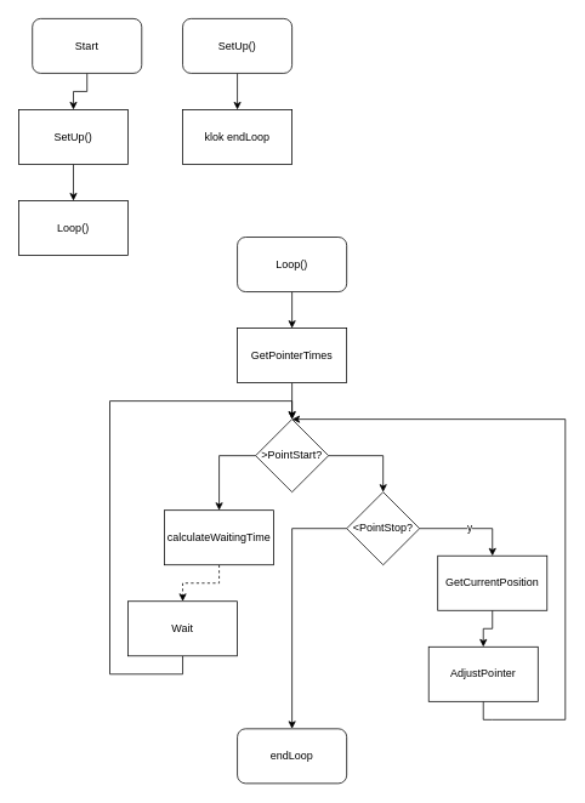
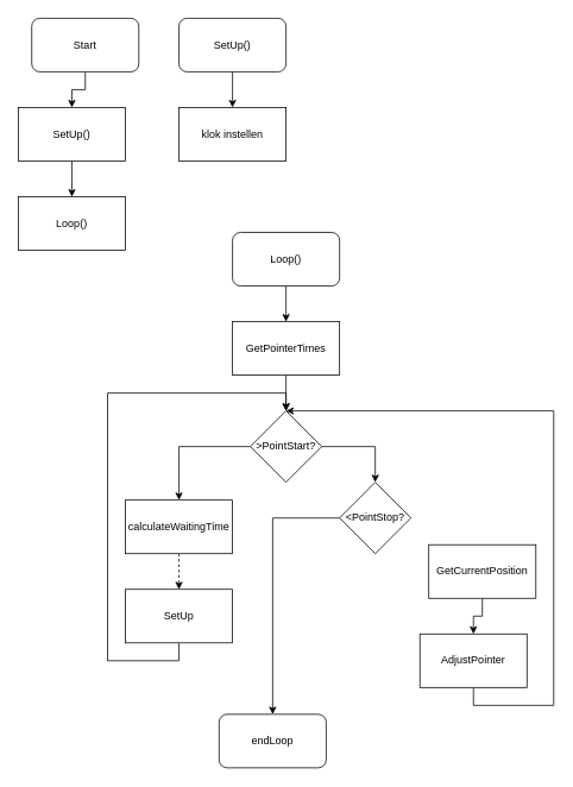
  <mxCell id="0" />
  <mxCell id="1" parent="0" />
  <mxCell id="2" style="edgeStyle=orthogonalEdgeStyle;rounded=0;orthogonalLoop=1;jettySize=auto;html=1;exitX=0.5;exitY=1;exitDx=0;exitDy=0;entryX=0.5;entryY=0;entryDx=0;entryDy=0;" edge="1" parent="1" source="3" target="5"><mxGeometry relative="1" as="geometry" /></mxCell>
  <mxCell id="3" value="Start" style="rounded=1;whiteSpace=wrap;html=1;" vertex="1" parent="1"><mxGeometry x="35" y="20" width="120" height="60" as="geometry" /></mxCell>
  <mxCell id="4" style="edgeStyle=orthogonalEdgeStyle;rounded=0;orthogonalLoop=1;jettySize=auto;html=1;exitX=0.5;exitY=1;exitDx=0;exitDy=0;" edge="1" parent="1" source="5" target="6"><mxGeometry relative="1" as="geometry" /></mxCell>
  <mxCell id="5" value="SetUp()" style="rounded=0;whiteSpace=wrap;html=1;" vertex="1" parent="1"><mxGeometry x="20" y="120" width="120" height="60" as="geometry" /></mxCell>
  <mxCell id="6" value="Loop()" style="rounded=0;whiteSpace=wrap;html=1;" vertex="1" parent="1"><mxGeometry x="20" y="220" width="120" height="60" as="geometry" /></mxCell>
  <mxCell id="7" style="edgeStyle=orthogonalEdgeStyle;rounded=0;orthogonalLoop=1;jettySize=auto;html=1;entryX=0.5;entryY=0;entryDx=0;entryDy=0;exitX=0.5;exitY=1;exitDx=0;exitDy=0;" edge="1" parent="1" source="9" target="8"><mxGeometry relative="1" as="geometry"><mxPoint x="270" y="80" as="sourcePoint" /></mxGeometry></mxCell>
- <mxCell id="8" value="klok endLoop" style="rounded=0;whiteSpace=wrap;html=1;" vertex="1" parent="1"><mxGeometry x="200" y="120" width="120" height="60" as="geometry" /></mxCell>
+ <mxCell id="8" value="klok instellen" style="rounded=0;whiteSpace=wrap;html=1;" vertex="1" parent="1"><mxGeometry x="200" y="120" width="120" height="60" as="geometry" /></mxCell>
  <mxCell id="9" value="SetUp()" style="rounded=1;whiteSpace=wrap;html=1;" vertex="1" parent="1"><mxGeometry x="200" y="20" width="120" height="60" as="geometry" /></mxCell>
  <mxCell id="10" style="edgeStyle=orthogonalEdgeStyle;rounded=0;orthogonalLoop=1;jettySize=auto;html=1;exitX=0.5;exitY=1;exitDx=0;exitDy=0;entryX=0.5;entryY=0;entryDx=0;entryDy=0;" edge="1" parent="1" source="11" target="20"><mxGeometry relative="1" as="geometry"><mxPoint x="320" y="440" as="targetPoint" /></mxGeometry></mxCell>
  <mxCell id="11" value="Loop()" style="rounded=1;whiteSpace=wrap;html=1;" vertex="1" parent="1"><mxGeometry x="260" y="260" width="120" height="60" as="geometry" /></mxCell>
- <mxCell id="12" value="y" style="edgeStyle=orthogonalEdgeStyle;rounded=0;orthogonalLoop=1;jettySize=auto;html=1;entryX=0.5;entryY=0;entryDx=0;entryDy=0;" edge="1" parent="1" source="25" target="14"><mxGeometry relative="1" as="geometry"><mxPoint x="480" y="580" as="sourcePoint" /></mxGeometry></mxCell>
  <mxCell id="13" style="edgeStyle=orthogonalEdgeStyle;rounded=0;orthogonalLoop=1;jettySize=auto;html=1;exitX=0.5;exitY=1;exitDx=0;exitDy=0;entryX=0.5;entryY=0;entryDx=0;entryDy=0;" edge="1" parent="1" source="14" target="18"><mxGeometry relative="1" as="geometry" /></mxCell>
  <mxCell id="14" value="GetCurrentPosition" style="rounded=0;whiteSpace=wrap;html=1;" vertex="1" parent="1"><mxGeometry x="480" y="610" width="120" height="60" as="geometry" /></mxCell>
  <mxCell id="15" style="edgeStyle=orthogonalEdgeStyle;rounded=0;orthogonalLoop=1;jettySize=auto;html=1;exitX=0.5;exitY=1;exitDx=0;exitDy=0;dashed=1;" edge="1" parent="1" source="16" target="27"><mxGeometry relative="1" as="geometry" /></mxCell>
- <mxCell id="16" value="calculateWaitingTime" style="rounded=0;whiteSpace=wrap;html=1;" vertex="1" parent="1"><mxGeometry x="180" y="560" width="120" height="60" as="geometry" /></mxCell>
+ <mxCell id="16" value="calculateWaitingTime" style="rounded=0;whiteSpace=wrap;html=1;" vertex="1" parent="1"><mxGeometry x="140" y="560" width="120" height="60" as="geometry" /></mxCell>
  <mxCell id="17" style="edgeStyle=orthogonalEdgeStyle;rounded=0;orthogonalLoop=1;jettySize=auto;html=1;exitX=0.5;exitY=1;exitDx=0;exitDy=0;" edge="1" parent="1" source="18"><mxGeometry relative="1" as="geometry"><mxPoint x="320" y="460" as="targetPoint" /><Array as="points"><mxPoint x="540" y="790" /><mxPoint x="620" y="790" /><mxPoint x="620" y="440" /></Array></mxGeometry></mxCell>
  <mxCell id="18" value="AdjustPointer" style="rounded=0;whiteSpace=wrap;html=1;" vertex="1" parent="1"><mxGeometry x="470" y="710" width="120" height="60" as="geometry" /></mxCell>
  <mxCell id="19" style="edgeStyle=orthogonalEdgeStyle;rounded=0;orthogonalLoop=1;jettySize=auto;html=1;exitX=0.5;exitY=1;exitDx=0;exitDy=0;entryX=0.5;entryY=0;entryDx=0;entryDy=0;" edge="1" parent="1" source="20" target="23"><mxGeometry relative="1" as="geometry" /></mxCell>
  <mxCell id="20" value="GetPointerTimes" style="rounded=0;whiteSpace=wrap;html=1;" vertex="1" parent="1"><mxGeometry x="260" y="360" width="120" height="60" as="geometry" /></mxCell>
  <mxCell id="21" style="edgeStyle=orthogonalEdgeStyle;rounded=0;orthogonalLoop=1;jettySize=auto;html=1;exitX=1;exitY=0.5;exitDx=0;exitDy=0;entryX=0.5;entryY=0;entryDx=0;entryDy=0;" edge="1" parent="1" source="23" target="25"><mxGeometry relative="1" as="geometry" /></mxCell>
  <mxCell id="22" style="edgeStyle=orthogonalEdgeStyle;rounded=0;orthogonalLoop=1;jettySize=auto;html=1;exitX=0;exitY=0.5;exitDx=0;exitDy=0;entryX=0.5;entryY=0;entryDx=0;entryDy=0;" edge="1" parent="1" source="23" target="16"><mxGeometry relative="1" as="geometry" /></mxCell>
  <mxCell id="23" value="&amp;gt;PointStart?" style="rhombus;whiteSpace=wrap;html=1;" vertex="1" parent="1"><mxGeometry x="280" y="460" width="80" height="80" as="geometry" /></mxCell>
  <mxCell id="24" style="edgeStyle=orthogonalEdgeStyle;rounded=0;orthogonalLoop=1;jettySize=auto;html=1;exitX=0;exitY=0.5;exitDx=0;exitDy=0;" edge="1" parent="1" source="25" target="28"><mxGeometry relative="1" as="geometry" /></mxCell>
  <mxCell id="25" value="&amp;lt;PointStop?" style="rhombus;whiteSpace=wrap;html=1;" vertex="1" parent="1"><mxGeometry x="380" y="540" width="80" height="80" as="geometry" /></mxCell>
  <mxCell id="26" style="edgeStyle=orthogonalEdgeStyle;rounded=0;orthogonalLoop=1;jettySize=auto;html=1;exitX=0.5;exitY=1;exitDx=0;exitDy=0;entryX=0.5;entryY=0;entryDx=0;entryDy=0;" edge="1" parent="1" source="27" target="23"><mxGeometry relative="1" as="geometry"><Array as="points"><mxPoint x="200" y="740" /><mxPoint x="120" y="740" /><mxPoint x="120" y="440" /><mxPoint x="320" y="440" /></Array></mxGeometry></mxCell>
- <mxCell id="27" value="Wait" style="rounded=0;whiteSpace=wrap;html=1;" vertex="1" parent="1"><mxGeometry x="140" y="660" width="120" height="60" as="geometry" /></mxCell>
- <mxCell id="28" value="endLoop" style="rounded=1;whiteSpace=wrap;html=1;" vertex="1" parent="1"><mxGeometry x="260" y="800" width="120" height="60" as="geometry" /></mxCell>
+ <mxCell id="27" value="SetUp" style="rounded=0;whiteSpace=wrap;html=1;" vertex="1" parent="1"><mxGeometry x="140" y="660" width="120" height="60" as="geometry" /></mxCell>
+ <mxCell id="28" value="endLoop" style="rounded=1;whiteSpace=wrap;html=1;" vertex="1" parent="1"><mxGeometry x="245" y="800" width="120" height="60" as="geometry" /></mxCell>
